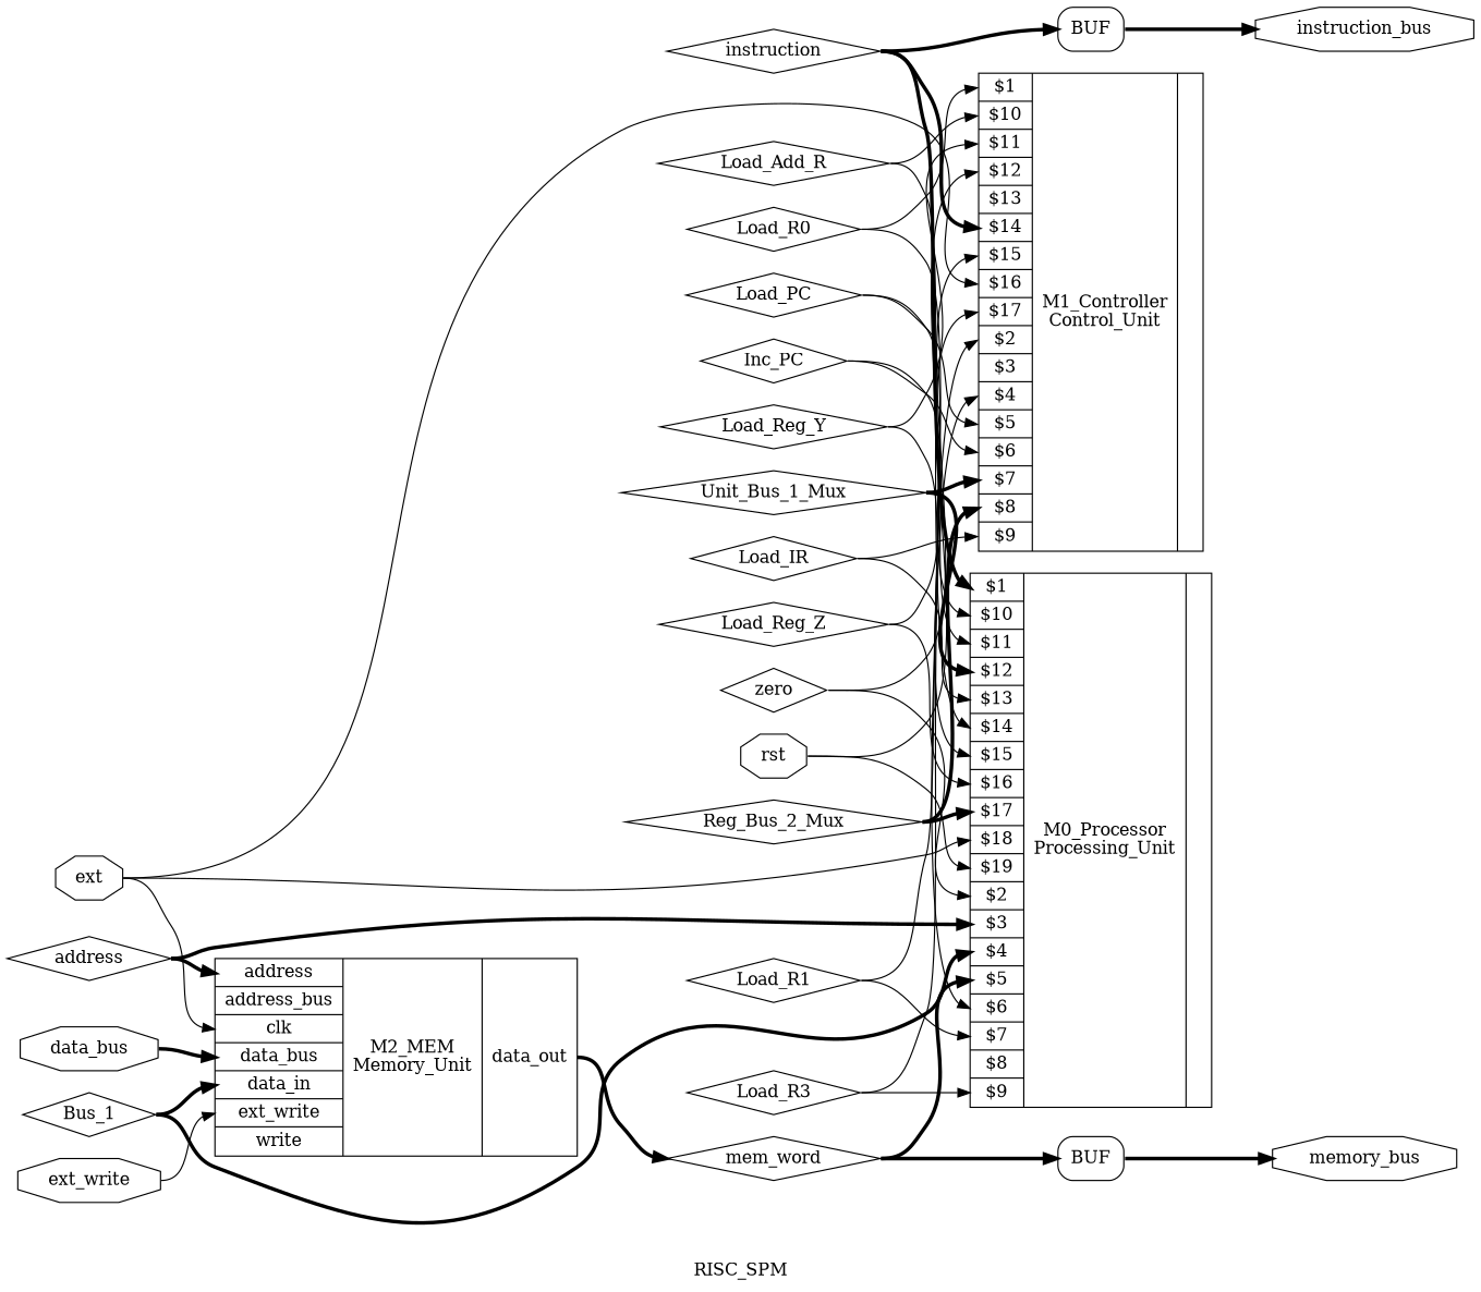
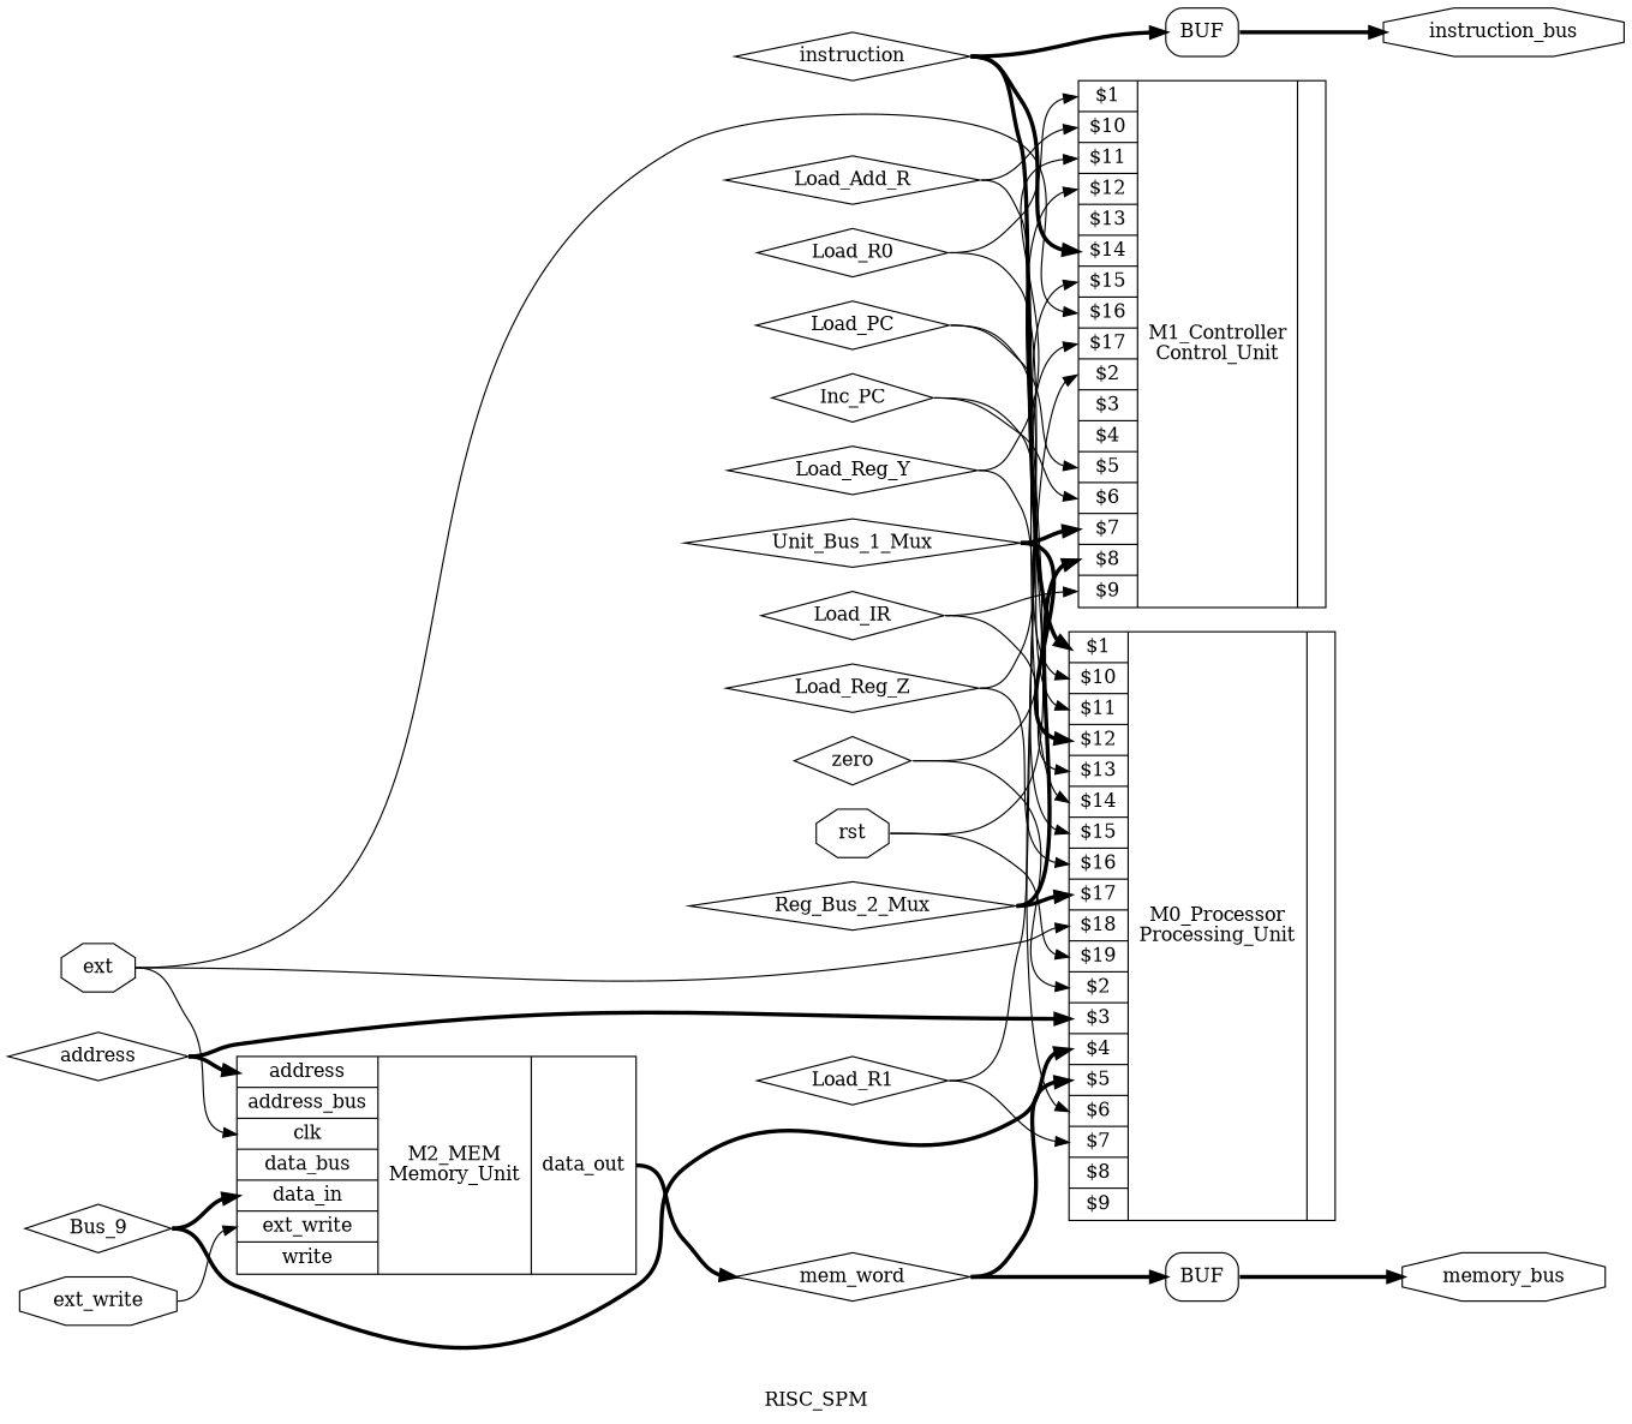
  digraph {
    label=RISC_SPM
    rankdir=LR
    remincross=true
    node [color=black fontcolor=black shape=diamond]
    edge [color=black headport=w tailport=e]
    n1 [label=Load_Reg_Z]
    n2 [label="{{<p29> $1|<p30> $10|<p31> $11|<p32> $12|<p33> $13|<p34> $14|<p35> $15|<p36> $16|<p37> $17|<p38> $2|<p39> $3|<p40> $4|<p41> $5|<p42> $6|<p43> $7|<p44> $8|<p45> $9}|M1_Controller\nControl_Unit|{}}" shape=record color="" fontcolor=""]
    n3 [label="{{<p29> $1|<p30> $10|<p31> $11|<p32> $12|<p33> $13|<p34> $14|<p35> $15|<p36> $16|<p37> $17|<p47> $18|<p48> $19|<p38> $2|<p39> $3|<p40> $4|<p41> $5|<p42> $6|<p43> $7|<p44> $8|<p45> $9}|M0_Processor\nProcessing_Unit|{}}" shape=record color="" fontcolor=""]
    n4 [label=Load_Reg_Y]
    n5 [label=Load_Add_R]
    n6 [label=Load_IR]
    n7 [label=Inc_PC]
    n8 [label=Load_PC]
-   n9 [label=Load_R3]
    n10 [label=Load_R1]
    n11 [label=Load_R0]
    n12 [label="{{<p14> address|<p21> address_bus|<p25> clk|<p22> data_bus|<p26> data_in|<p23> ext_write|<p11> write}|M2_MEM\nMemory_Unit|{<p27> data_out}}" shape=record color="" fontcolor=""]
    n13 [label=mem_word]
    n14 [label=BUF shape=box style=rounded color="" fontcolor=""]
    n15 [label=memory_bus shape=octagon]
-   n16 [label=Bus_1]
+   n16 [label=Bus_9]
    n17 [label=address]
    n18 [label=instruction]
    n19 [label=BUF shape=box style=rounded color="" fontcolor=""]
    n20 [label=instruction_bus shape=octagon]
    n21 [label=zero]
    n22 [label=Reg_Bus_2_Mux]
    n23 [label=Unit_Bus_1_Mux]
-   n24 [label=data_bus shape=octagon]
    n25 [label=ext_write shape=octagon]
    n26 [label=rst shape=octagon]
    n27 [label=ext shape=octagon]
    n1 -> n2 [headport="p32:w"]
    n1 -> n3 [headport="p36:w"]
    n4 -> n2 [headport="p31:w"]
    n4 -> n3 [headport="p35:w"]
    n5 -> n2 [headport="p30:w"]
    n5 -> n3 [headport="p34:w"]
    n6 -> n2 [headport="p45:w"]
    n6 -> n3 [headport="p33:w"]
    n7 -> n2 [headport="p42:w"]
    n7 -> n3 [headport="p31:w"]
    n8 -> n2 [headport="p41:w"]
    n8 -> n3 [headport="p30:w"]
-   n9 -> n2 [headport="p40:w"]
-   n9 -> n3 [headport="p45:w"]
    n10 -> n2 [headport="p38:w"]
    n10 -> n3 [headport="p43:w"]
    n11 -> n2 [headport="p29:w"]
    n11 -> n3 [headport="p42:w"]
    n12 -> n13 [style="setlinewidth(3)" tailport="p27:e"]
    n13 -> n3 [headport="p41:w" style="setlinewidth(3)"]
    n13 -> n14 [headport="w:w" style="setlinewidth(3)"]
    n14 -> n15 [style="setlinewidth(3)" tailport="e:e"]
    n16 -> n3 [headport="p40:w" style="setlinewidth(3)"]
    n16 -> n12 [headport="p26:w" style="setlinewidth(3)"]
    n17 -> n3 [headport="p39:w" style="setlinewidth(3)"]
    n17 -> n12 [headport="p14:w" style="setlinewidth(3)"]
    n18 -> n2 [headport="p34:w" style="setlinewidth(3)"]
    n18 -> n3 [headport="p29:w" style="setlinewidth(3)"]
    n18 -> n19 [headport="w:w" style="setlinewidth(3)"]
    n19 -> n20 [style="setlinewidth(3)" tailport="e:e"]
    n21 -> n2 [headport="p35:w"]
    n21 -> n3 [headport="p38:w"]
    n22 -> n2 [headport="p44:w" style="setlinewidth(3)"]
    n22 -> n3 [headport="p37:w" style="setlinewidth(3)"]
    n23 -> n2 [headport="p43:w" style="setlinewidth(3)"]
    n23 -> n3 [headport="p32:w" style="setlinewidth(3)"]
-   n24 -> n12 [headport="p22:w" style="setlinewidth(3)"]
    n25 -> n12 [headport="p23:w"]
    n26 -> n2 [headport="p37:w"]
    n26 -> n3 [headport="p48:w"]
    n27 -> n2 [headport="p36:w"]
    n27 -> n3 [headport="p47:w"]
    n27 -> n12 [headport="p25:w"]
  }
